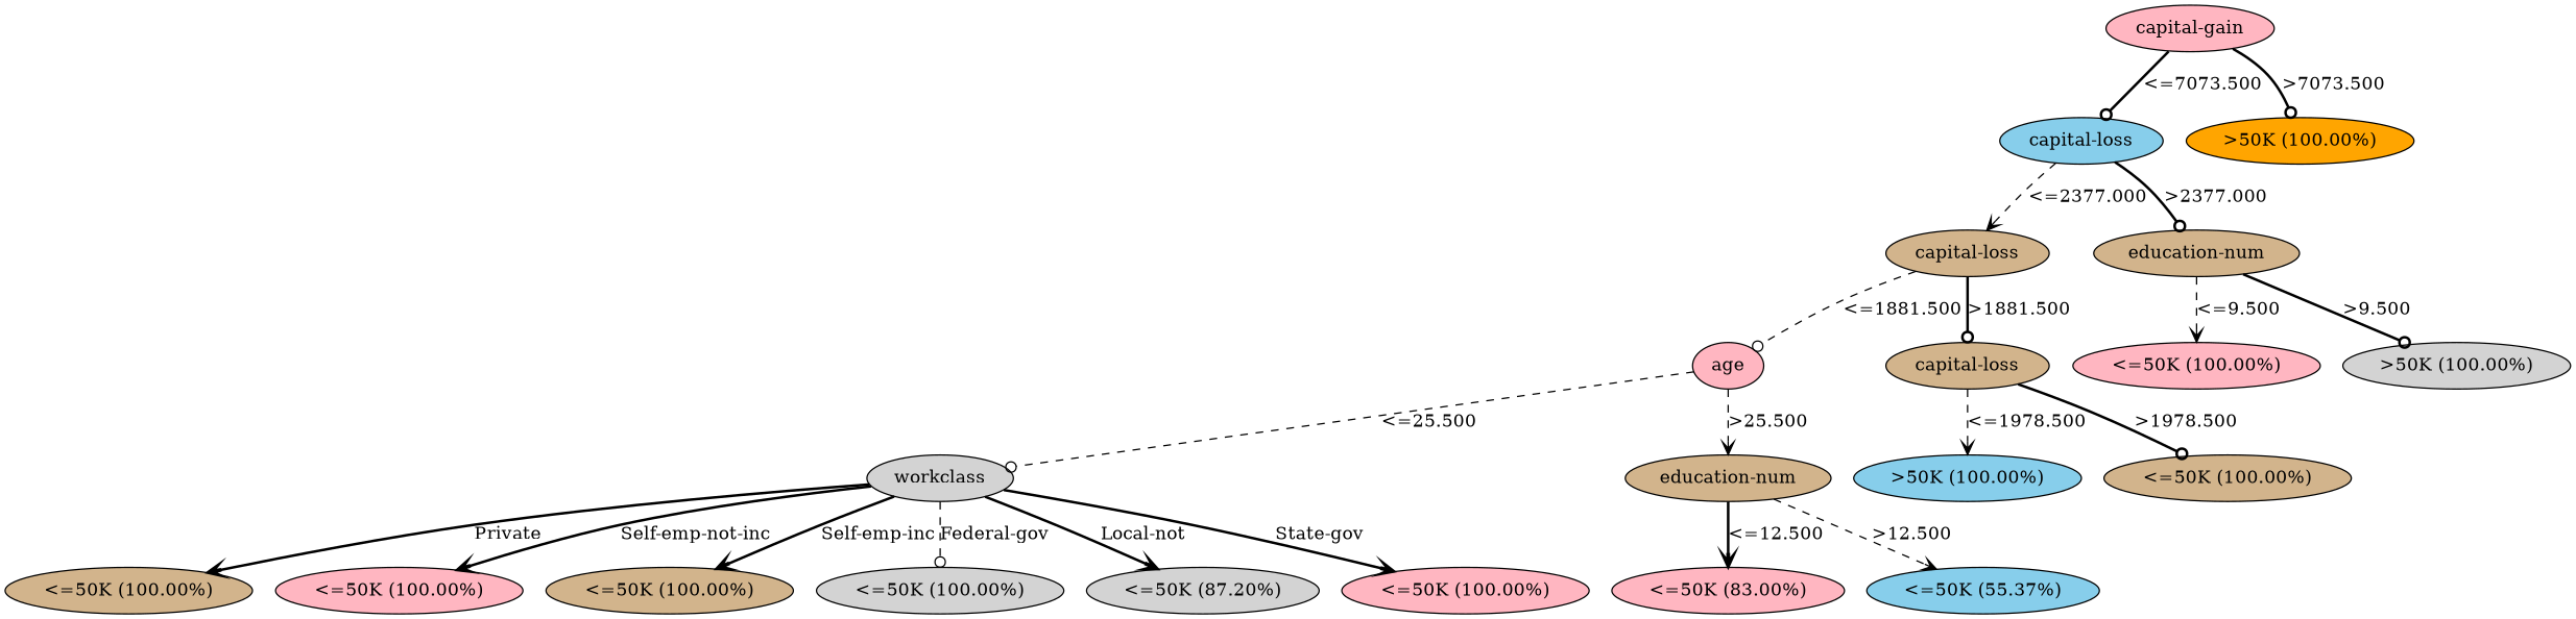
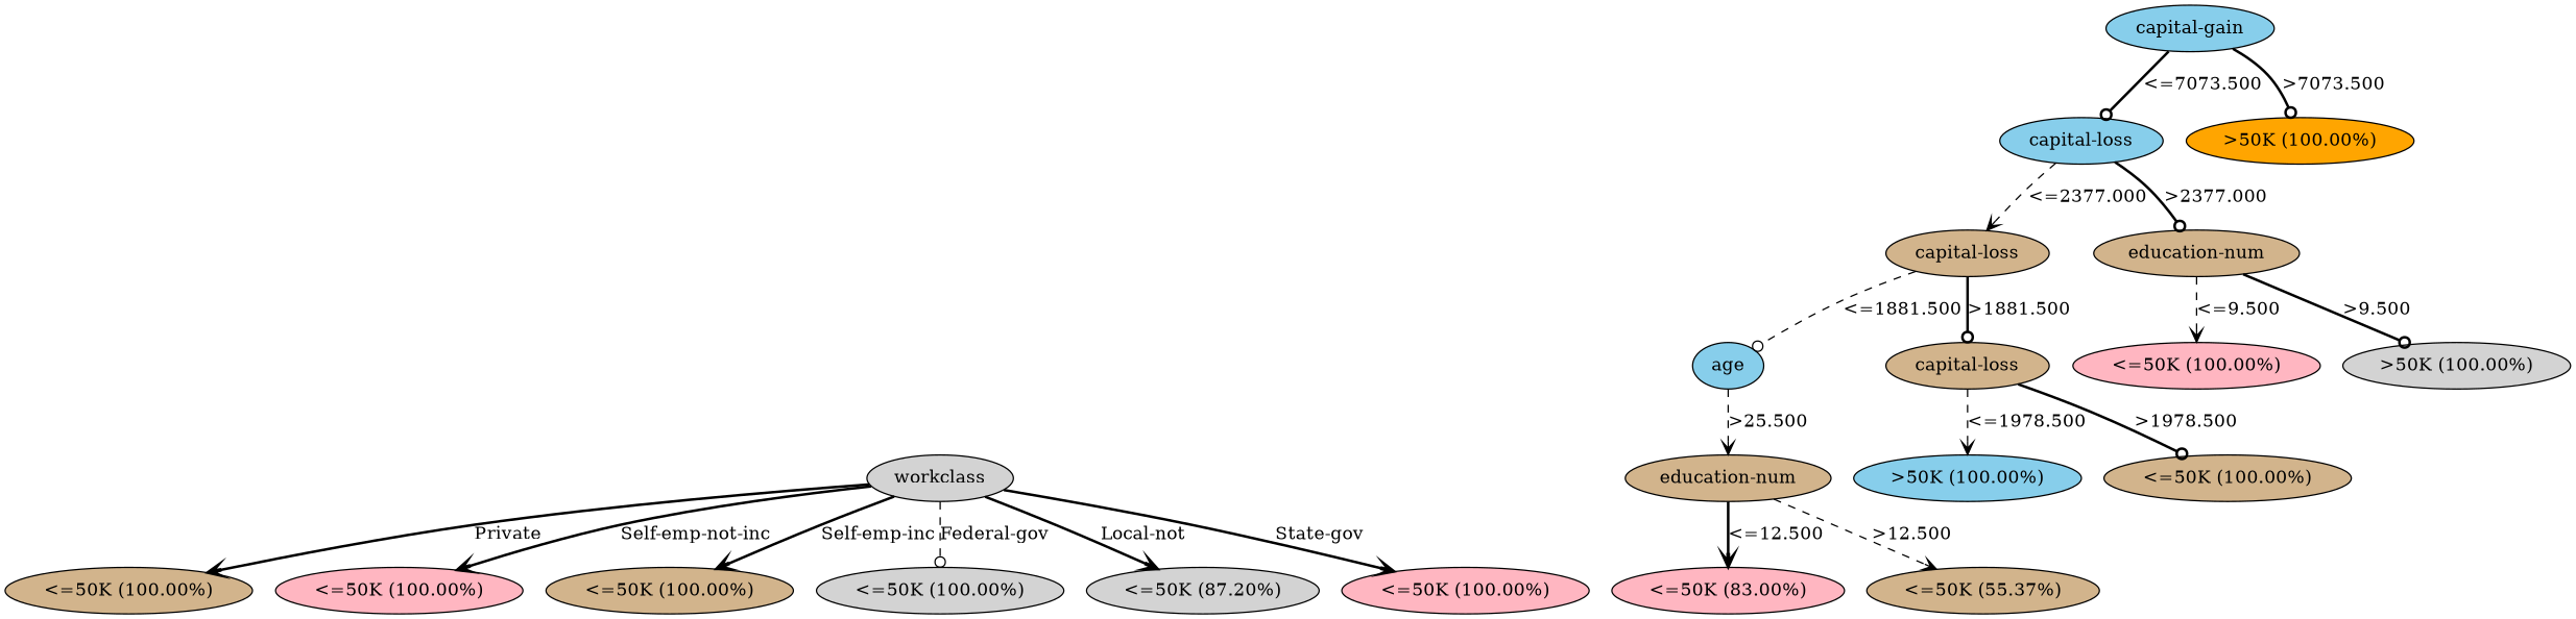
  digraph {
    node [fillcolor=tan shape=oval style=filled]
    edge [arrowhead=vee style=bold]
-   n1 [fillcolor=lightpink label="capital-gain"]
+   n1 [fillcolor=skyblue label="capital-gain"]
    n2 [fillcolor=skyblue label="capital-loss"]
    n3 [fillcolor=orange label=">50K (100.00%)"]
    n4 [label="capital-loss"]
    n5 [label="education-num"]
-   n6 [fillcolor=lightpink label=age]
+   n6 [fillcolor=skyblue label=age]
    n7 [label="capital-loss"]
    n8 [fillcolor=lightpink label="<=50K (100.00%)"]
    n9 [fillcolor=lightgrey label=">50K (100.00%)"]
    n10 [fillcolor=lightgrey label=workclass]
    n11 [label="education-num"]
    n12 [fillcolor=skyblue label=">50K (100.00%)"]
    n13 [label="<=50K (100.00%)"]
    n14 [label="<=50K (100.00%)"]
    n15 [fillcolor=lightpink label="<=50K (100.00%)"]
    n16 [label="<=50K (100.00%)"]
    n17 [fillcolor=lightgrey label="<=50K (100.00%)"]
    n18 [fillcolor=lightgrey label="<=50K (87.20%)"]
    n19 [fillcolor=lightpink label="<=50K (100.00%)"]
    n20 [fillcolor=lightpink label="<=50K (83.00%)"]
-   n21 [fillcolor=skyblue label="<=50K (55.37%)"]
+   n21 [label="<=50K (55.37%)"]
    n1 -> n2 [arrowhead=odot label="<=7073.500"]
    n1 -> n3 [arrowhead=odot label=">7073.500"]
    n2 -> n4 [label="<=2377.000" style=dashed]
    n2 -> n5 [arrowhead=odot label=">2377.000"]
    n4 -> n6 [arrowhead=odot label="<=1881.500" style=dashed]
    n4 -> n7 [arrowhead=odot label=">1881.500"]
    n5 -> n8 [label="<=9.500" style=dashed]
    n5 -> n9 [arrowhead=odot label=">9.500"]
-   n6 -> n10 [arrowhead=odot label="<=25.500" style=dashed]
    n6 -> n11 [label=">25.500" style=dashed]
    n7 -> n12 [label="<=1978.500" style=dashed]
    n7 -> n13 [arrowhead=odot label=">1978.500"]
    n10 -> n14 [label=Private]
    n10 -> n15 [label="Self-emp-not-inc"]
    n10 -> n16 [label="Self-emp-inc"]
    n10 -> n17 [arrowhead=odot label="Federal-gov" style=dashed]
    n10 -> n18 [label="Local-not"]
    n10 -> n19 [label="State-gov"]
    n11 -> n20 [label="<=12.500"]
    n11 -> n21 [label=">12.500" style=dashed]
  }
